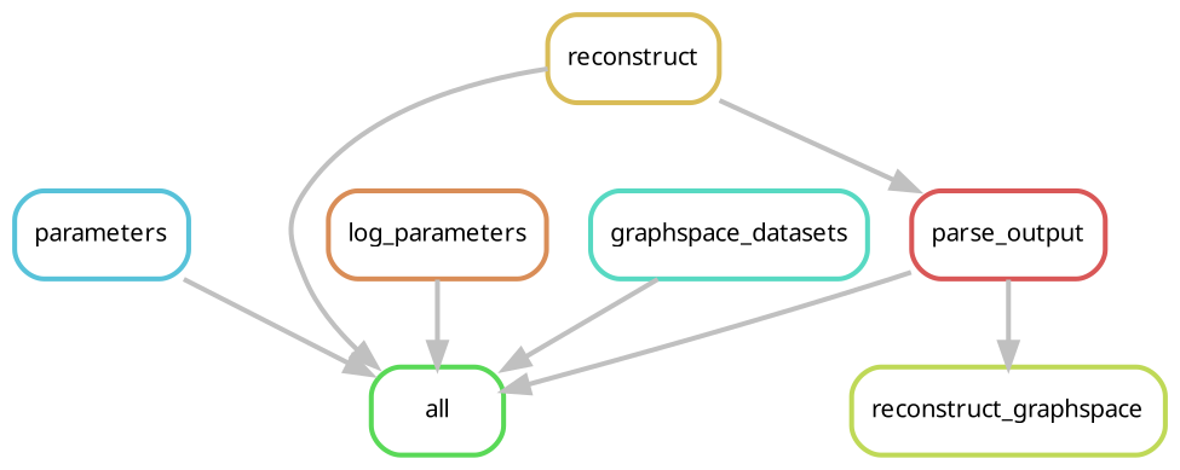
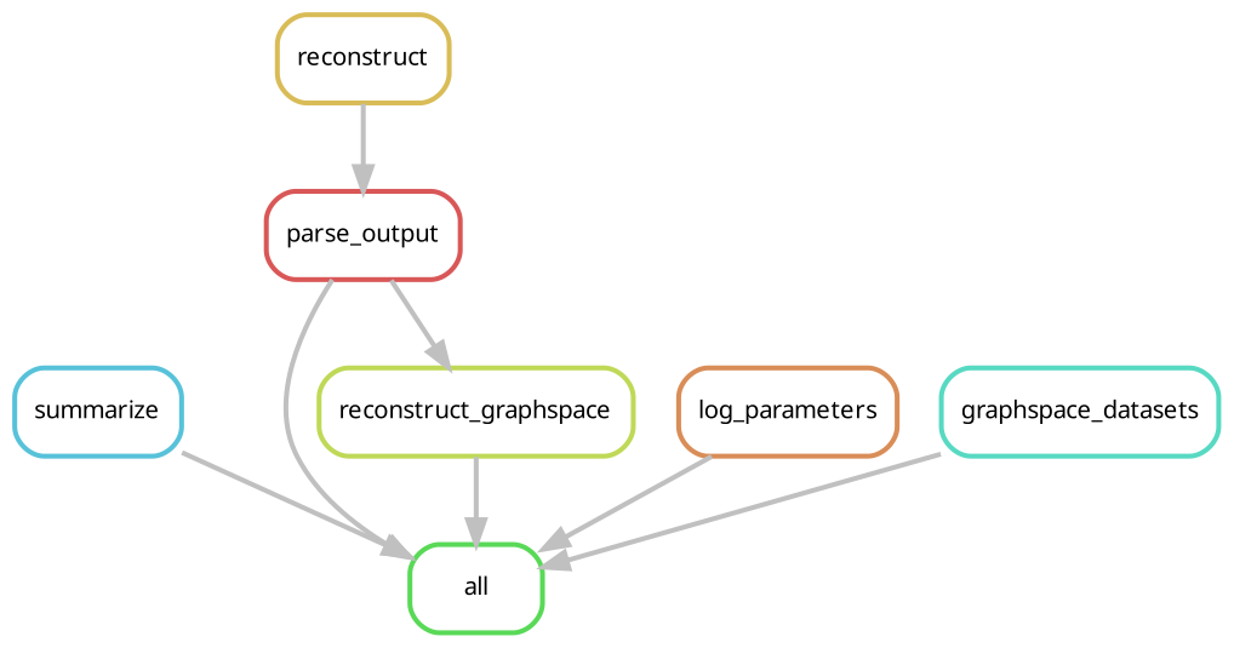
  digraph {
    bgcolor=white
    node [fontname=sans fontsize=10 penwidth=2 shape=box style=rounded]
    edge [color=grey penwidth=2]
    n1 [color="0.33 0.6 0.85" label=all]
-   n2 [color="0.53 0.6 0.85" label=parameters]
+   n2 [color="0.53 0.6 0.85" label=summarize]
    n3 [color="0.00 0.6 0.85" label=parse_output]
    n4 [color="0.20 0.6 0.85" label=reconstruct_graphspace]
    n5 [color="0.07 0.6 0.85" label=log_parameters]
    n6 [color="0.47 0.6 0.85" label=graphspace_datasets]
    n7 [color="0.13 0.6 0.85" label=reconstruct]
    n2 -> n1
    n3 -> n1
    n3 -> n4
-   n7 -> n1
+   n4 -> n1
    n5 -> n1
    n6 -> n1
    n7 -> n3
  }
